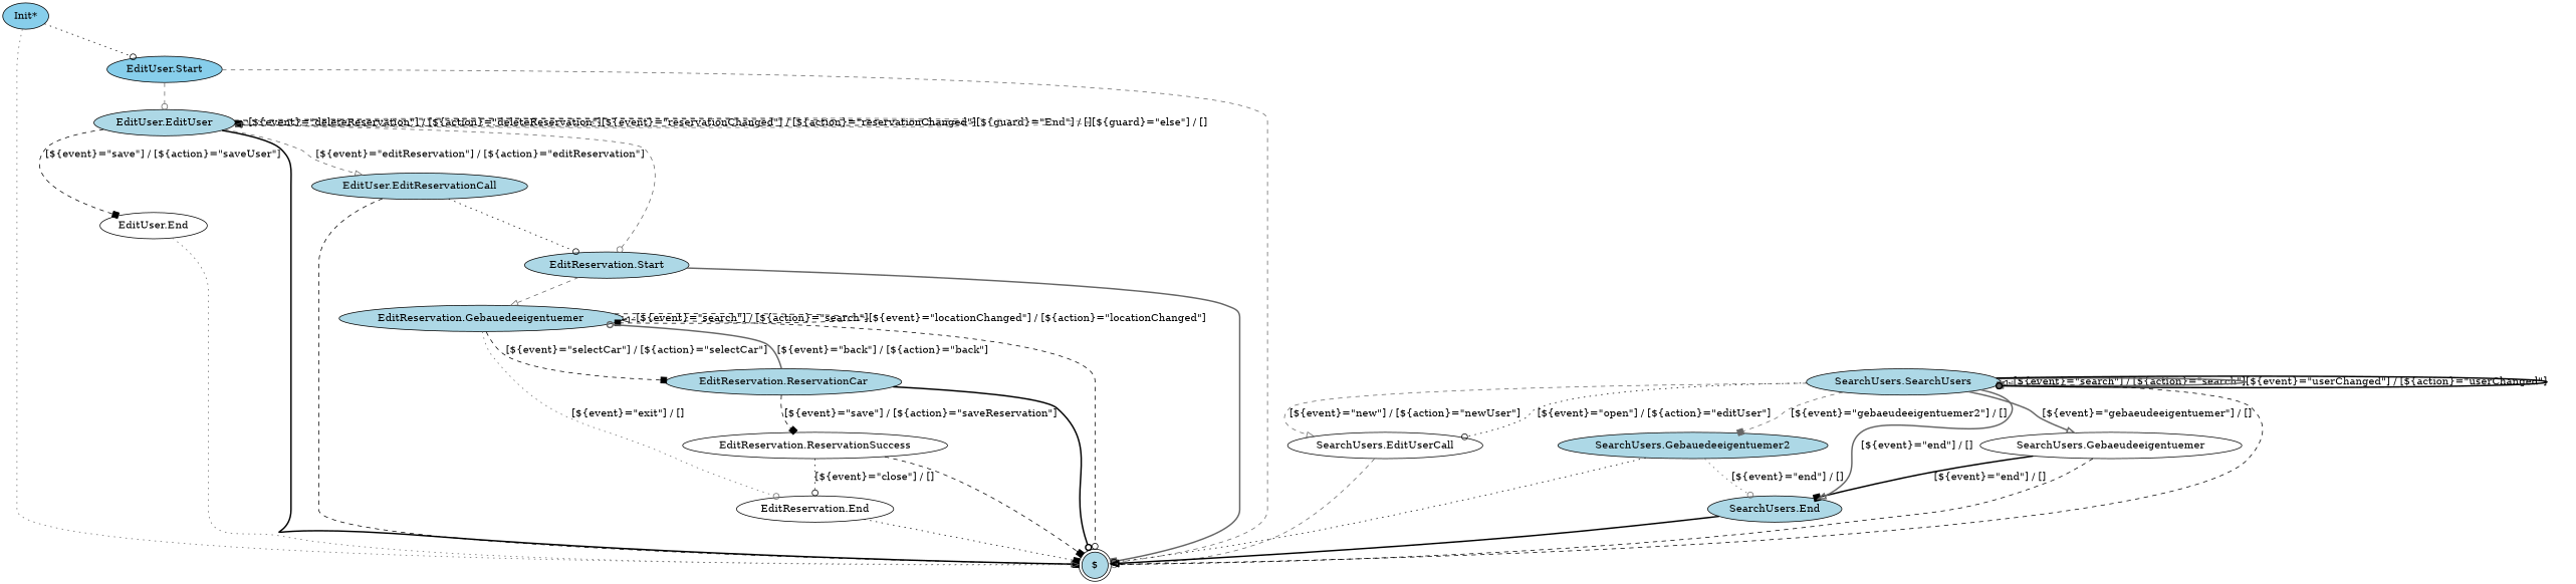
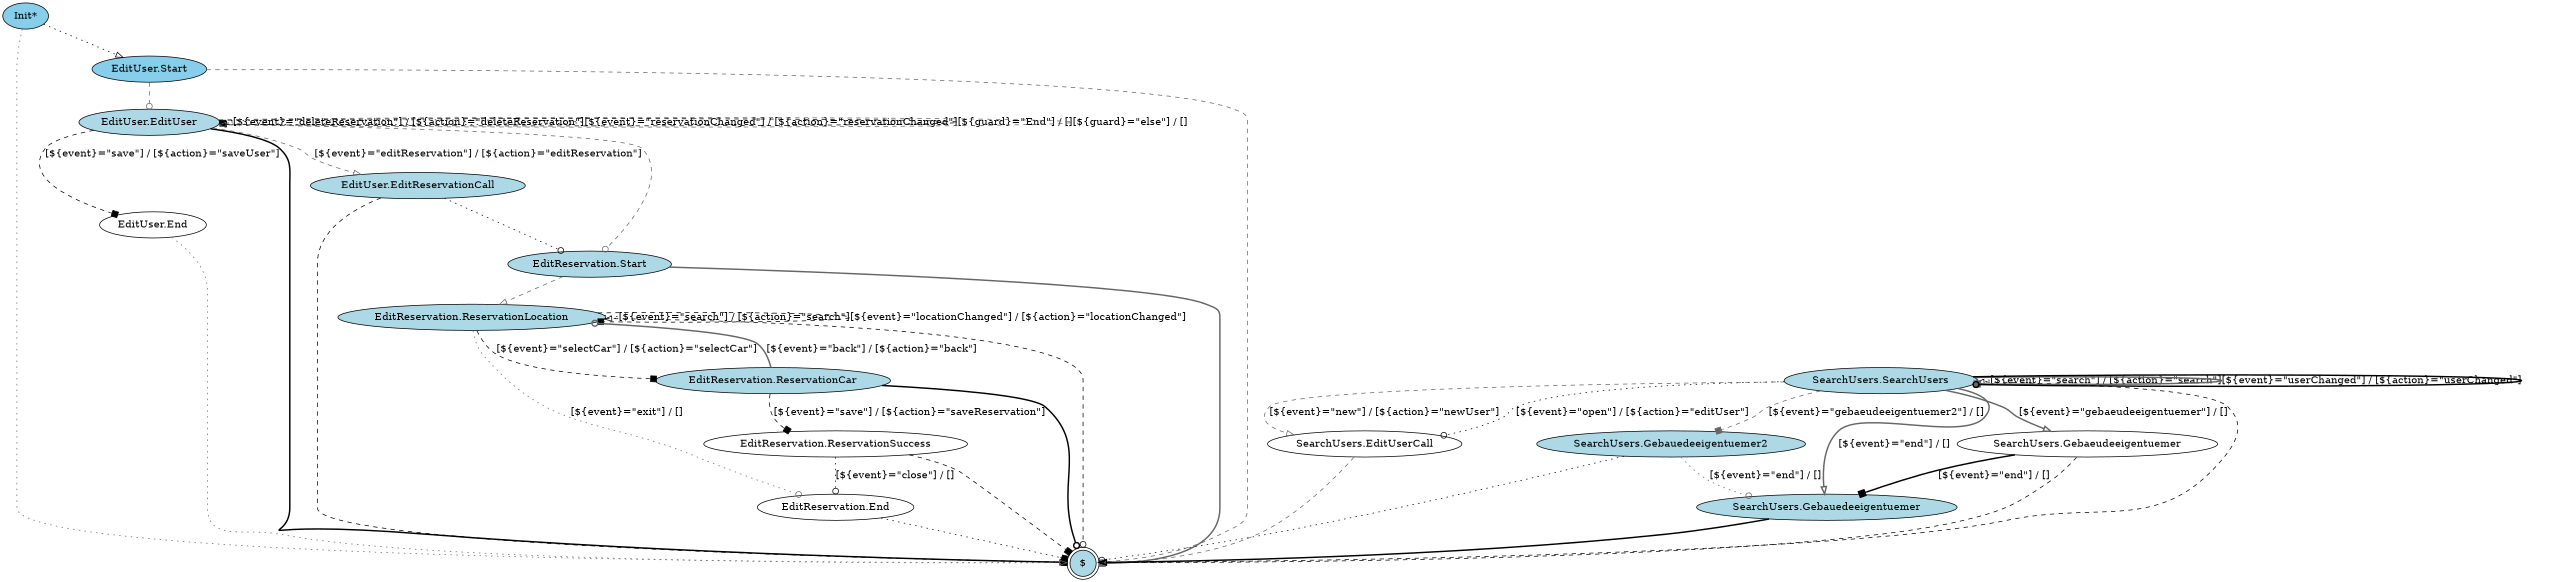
  digraph {
    node [fillcolor=lightblue shape=ellipse style=filled]
    edge [arrowhead=onormal color=black style=dashed]
    n1 [fillcolor=skyblue label="Init*"]
    n2 [label="$" shape=doublecircle]
    n3 [fillcolor=skyblue label="EditUser.Start"]
    n4 [label="EditReservation.Start"]
-   n5 [label="EditReservation.Gebauedeeigentuemer"]
+   n5 [label="EditReservation.ReservationLocation"]
    n6 [label="EditUser.EditUser"]
    n7 [fillcolor=white label="EditReservation.End"]
    n8 [label="EditReservation.ReservationCar"]
    n9 [fillcolor=white label="EditReservation.ReservationSuccess"]
    n10 [label="EditUser.EditReservationCall"]
    n11 [fillcolor=white label="EditUser.End"]
    n12 [fillcolor=white label="SearchUsers.EditUserCall"]
-   n13 [label="SearchUsers.End"]
+   n13 [label="SearchUsers.Gebauedeeigentuemer"]
    n14 [fillcolor=white label="SearchUsers.Gebaeudeeigentuemer"]
    n15 [label="SearchUsers.Gebauedeeigentuemer2"]
    n16 [label="SearchUsers.SearchUsers"]
    n1 -> n2 [arrowhead=odot color=gray40 style=dotted]
-   n1 -> n3 [arrowhead=odot style=dotted]
+   n1 -> n3 [style=dotted]
    n3 -> n2 [color=gray40]
    n3 -> n6 [arrowhead=odot color=gray40]
    n4 -> n2 [arrowhead=box color=gray40 style=bold]
    n4 -> n5 [color=gray40]
    n5 -> n2 [arrowhead=odot]
    n5 -> n5 [label="[${event}=\"search\"] / [${action}=\"search\"]" style=dotted]
    n5 -> n5 [arrowhead=box label="[${event}=\"locationChanged\"] / [${action}=\"locationChanged\"]"]
    n5 -> n7 [arrowhead=odot color=gray40 label="[${event}=\"exit\"] / []" style=dotted]
    n5 -> n8 [arrowhead=box label="[${event}=\"selectCar\"] / [${action}=\"selectCar\"]"]
    n6 -> n2 [arrowhead=box style=bold]
    n6 -> n4 [arrowhead=odot color=gray40]
    n6 -> n6 [arrowhead=box label="[${event}=\"deleteReservation\"] / [${action}=\"deleteReservation\"]" style=dotted]
    n6 -> n6 [label="[${event}=\"reservationChanged\"] / [${action}=\"reservationChanged\"]" style=dotted]
    n6 -> n6 [label="[${guard}=\"End\"] / []"]
    n6 -> n6 [color=gray40 label="[${guard}=\"else\"] / []"]
    n6 -> n10 [color=gray40 label="[${event}=\"editReservation\"] / [${action}=\"editReservation\"]"]
    n6 -> n11 [arrowhead=box label="[${event}=\"save\"] / [${action}=\"saveUser\"]"]
    n7 -> n2 [arrowhead=box style=dotted]
    n8 -> n2 [arrowhead=odot style=bold]
    n8 -> n5 [arrowhead=odot color=gray40 label="[${event}=\"back\"] / [${action}=\"back\"]" style=bold]
    n8 -> n9 [arrowhead=box label="[${event}=\"save\"] / [${action}=\"saveReservation\"]"]
    n9 -> n2 [arrowhead=box]
    n9 -> n7 [arrowhead=odot label="[${event}=\"close\"] / []" style=dotted]
    n10 -> n2
    n10 -> n4 [arrowhead=odot style=dotted]
    n11 -> n2 [color=gray40 style=dotted]
    n12 -> n2 [arrowhead=odot color=gray40]
    n13 -> n2 [style=bold]
    n14 -> n2
    n14 -> n13 [arrowhead=box label="[${event}=\"end\"] / []" style=bold]
    n15 -> n2 [arrowhead=odot style=dotted]
    n15 -> n13 [arrowhead=odot color=gray40 label="[${event}=\"end\"] / []" style=dotted]
    n16 -> n2
    n16 -> n12 [arrowhead=odot label="[${event}=\"open\"] / [${action}=\"editUser\"]" style=dotted]
    n16 -> n12 [color=gray40 label="[${event}=\"new\"] / [${action}=\"newUser\"]"]
    n16 -> n13 [color=gray40 label="[${event}=\"end\"] / []" style=bold]
    n16 -> n14 [color=gray40 label="[${event}=\"gebaeudeeigentuemer\"] / []" style=bold]
    n16 -> n15 [arrowhead=box color=gray40 label="[${event}=\"gebaeudeeigentuemer2\"] / []"]
    n16 -> n16 [label="[${event}=\"search\"] / [${action}=\"search\"]" style=dotted]
    n16 -> n16 [arrowhead=box color=gray40 label="[${event}=\"userChanged\"] / [${action}=\"userChanged\"]" style=bold]
    n16 -> n16 [arrowhead=odot style=bold]
  }
